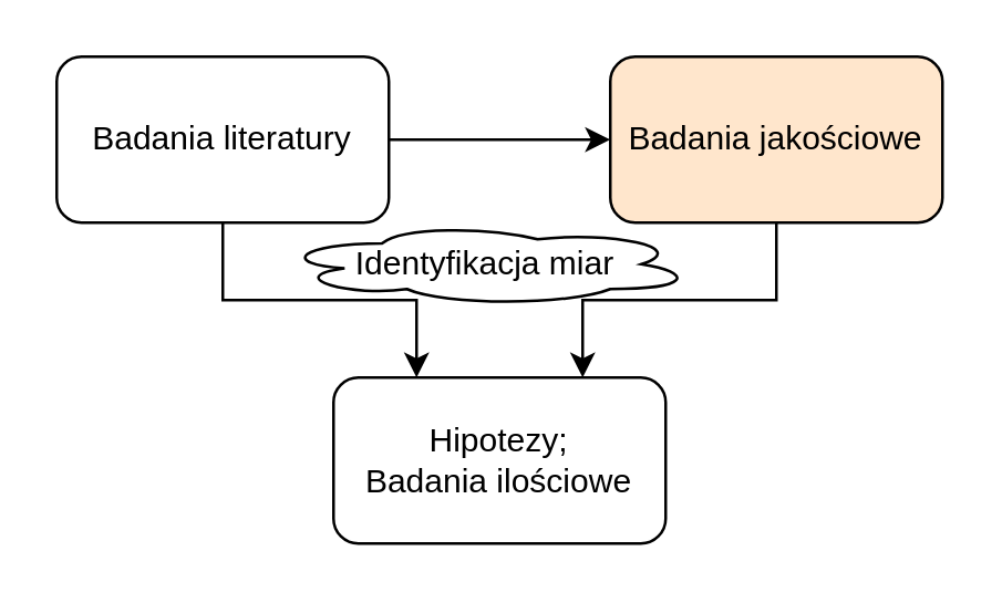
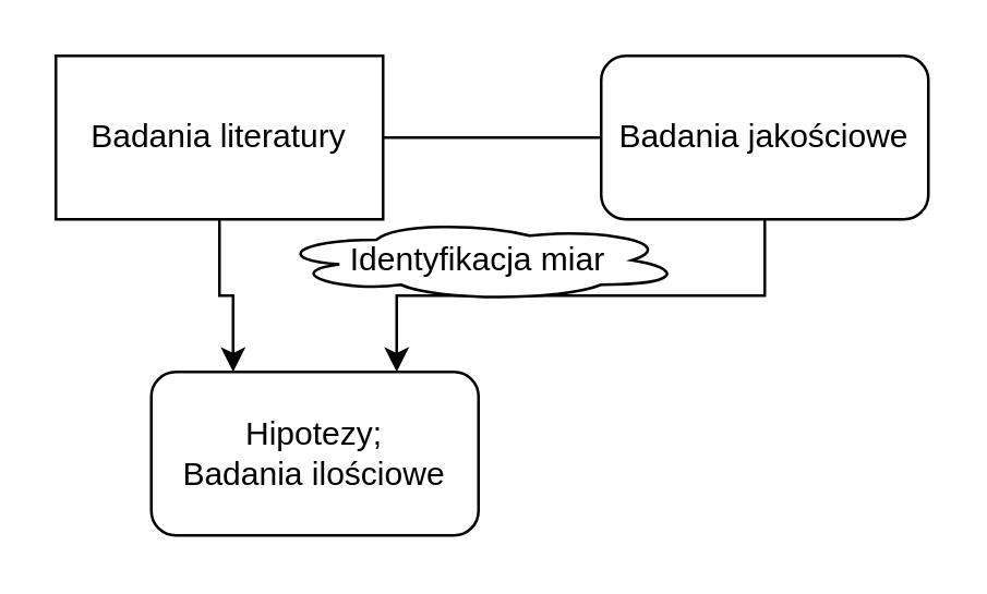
  <mxCell id="0" />
  <mxCell id="1" parent="0" />
- <mxCell id="2" value="" style="edgeStyle=orthogonalEdgeStyle;rounded=0;orthogonalLoop=1;jettySize=auto;html=1;" edge="1" parent="1" source="4" target="6"><mxGeometry relative="1" as="geometry" /></mxCell>
+ <mxCell id="2" value="" style="edgeStyle=orthogonalEdgeStyle;rounded=0;orthogonalLoop=1;jettySize=auto;html=1;endArrow=none;" edge="1" parent="1" source="4" target="6"><mxGeometry relative="1" as="geometry" /></mxCell>
  <mxCell id="3" style="edgeStyle=elbowEdgeStyle;rounded=0;orthogonalLoop=1;jettySize=auto;html=1;exitX=0.5;exitY=1;exitDx=0;exitDy=0;elbow=vertical;entryX=0.25;entryY=0;entryDx=0;entryDy=0;" edge="1" parent="1" source="4" target="7"><mxGeometry relative="1" as="geometry"><mxPoint x="180" y="120" as="targetPoint" /></mxGeometry></mxCell>
- <mxCell id="4" value="Badania literatury" style="rounded=1;whiteSpace=wrap;html=1;" vertex="1" parent="1"><mxGeometry x="20" y="20" width="120" height="60" as="geometry" /></mxCell>
+ <mxCell id="4" value="Badania literatury" style="whiteSpace=wrap;html=1;rounded=0;" vertex="1" parent="1"><mxGeometry x="20" y="20" width="120" height="60" as="geometry" /></mxCell>
  <mxCell id="5" style="rounded=0;orthogonalLoop=1;jettySize=auto;html=1;exitX=0.5;exitY=1;exitDx=0;exitDy=0;entryX=0.75;entryY=0;entryDx=0;entryDy=0;edgeStyle=elbowEdgeStyle;elbow=vertical;" edge="1" parent="1" source="6" target="7"><mxGeometry relative="1" as="geometry" /></mxCell>
- <mxCell id="6" value="&lt;div&gt;Badania jakościowe&lt;/div&gt;" style="rounded=1;whiteSpace=wrap;html=1;fillColor=#ffe6cc;" vertex="1" parent="1"><mxGeometry x="220" y="20" width="120" height="60" as="geometry" /></mxCell>
- <mxCell id="7" value="Hipotezy;&lt;br&gt;Badania ilościowe" style="rounded=1;whiteSpace=wrap;html=1;" vertex="1" parent="1"><mxGeometry x="120" y="136" width="120" height="60" as="geometry" /></mxCell>
+ <mxCell id="6" value="&lt;div&gt;Badania jakościowe&lt;/div&gt;" style="rounded=1;whiteSpace=wrap;html=1;" vertex="1" parent="1"><mxGeometry x="220" y="20" width="120" height="60" as="geometry" /></mxCell>
+ <mxCell id="7" value="Hipotezy;&lt;br&gt;Badania ilościowe" style="rounded=1;whiteSpace=wrap;html=1;" vertex="1" parent="1"><mxGeometry x="55" y="136" width="120" height="60" as="geometry" /></mxCell>
  <mxCell id="8" style="edgeStyle=orthogonalEdgeStyle;rounded=0;orthogonalLoop=1;jettySize=auto;html=1;exitX=0.5;exitY=1;exitDx=0;exitDy=0;" edge="1" parent="1"><mxGeometry relative="1" as="geometry"><mxPoint x="180" y="110" as="sourcePoint" /><mxPoint x="180" y="110" as="targetPoint" /></mxGeometry></mxCell>
  <mxCell id="9" value="Identyfikacja miar" style="ellipse;shape=cloud;whiteSpace=wrap;html=1;" vertex="1" parent="1"><mxGeometry x="100" y="80" width="150" height="30" as="geometry" /></mxCell>
